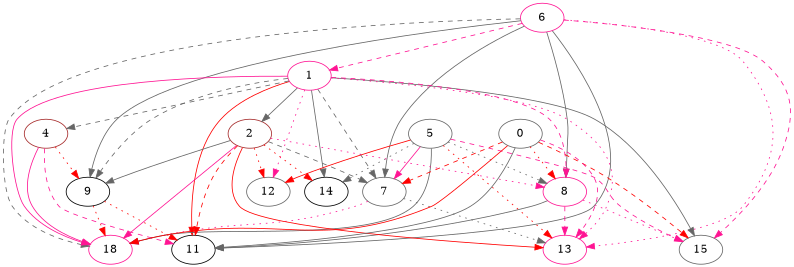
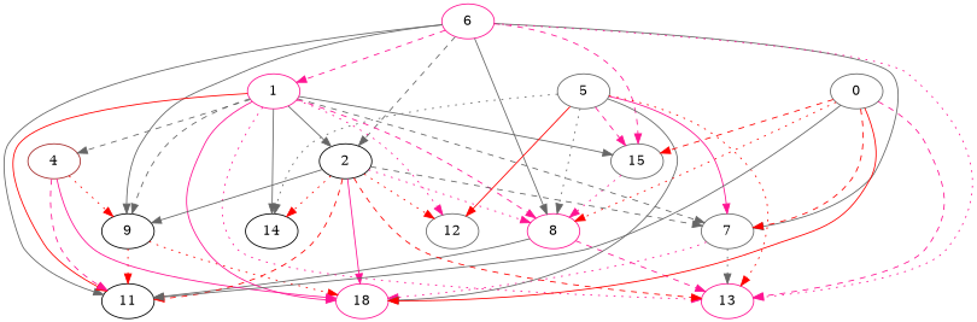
  digraph {
    node [color=gray40]
    edge [color=gray40 style=solid]
    15
    6 [color=deeppink]
    9 [color=black]
    n4 [color=deeppink label=18]
    7
    13 [color=deeppink]
    8 [color=deeppink]
    11 [color=black]
    1 [color=deeppink]
    4 [color=brown]
    5
    14 [color=black]
    12
-   2 [color=brown]
+   2 [color=black]
    0
    6 -> 15 [color=deeppink style=dashed]
    6 -> 9
-   6 -> n4 [style=dashed]
+   6 -> 2 [style=dashed]
    6 -> 7
    6 -> 13 [color=deeppink style=dotted]
    6 -> 8
    6 -> 11
    6 -> 1 [color=deeppink style=dashed]
    9 -> n4 [color=red style=dotted]
    9 -> 11 [color=red style=dotted]
    7 -> n4 [color=deeppink style=dotted]
    7 -> 13 [style=dotted]
-   8 -> 15 [color=deeppink style=dotted]
+   15 -> 8 [color=deeppink style=dotted]
    8 -> 13 [color=deeppink style=dashed]
    8 -> 11
    1 -> 15
    1 -> 9 [style=dashed]
    1 -> n4 [color=deeppink]
    1 -> 7 [style=dashed]
    1 -> 13 [color=deeppink style=dotted]
    1 -> 8 [color=deeppink style=dashed]
    1 -> 11 [color=red]
    1 -> 4 [style=dashed]
    1 -> 14
    1 -> 12 [color=deeppink style=dotted]
    1 -> 2
    4 -> 9 [color=red style=dotted]
    4 -> n4 [color=deeppink]
    4 -> 11 [color=deeppink style=dashed]
    5 -> 15 [color=deeppink style=dashed]
    5 -> n4
    5 -> 7 [color=deeppink]
    5 -> 13 [color=red style=dotted]
    5 -> 8 [style=dotted]
    5 -> 14 [style=dotted]
    5 -> 12 [color=red]
    2 -> 9
    2 -> n4 [color=deeppink]
    2 -> 7 [style=dashed]
-   2 -> 13 [color=red]
+   2 -> 13 [color=red style=dashed]
    2 -> 8 [color=deeppink style=dotted]
    2 -> 11 [color=red style=dashed]
    2 -> 14 [color=red style=dotted]
    2 -> 12 [color=red style=dotted]
    0 -> 15 [color=red style=dashed]
    0 -> n4 [color=red]
    0 -> 7 [color=red style=dashed]
    0 -> 13 [color=deeppink style=dashed]
    0 -> 8 [color=red style=dotted]
    0 -> 11
  }
